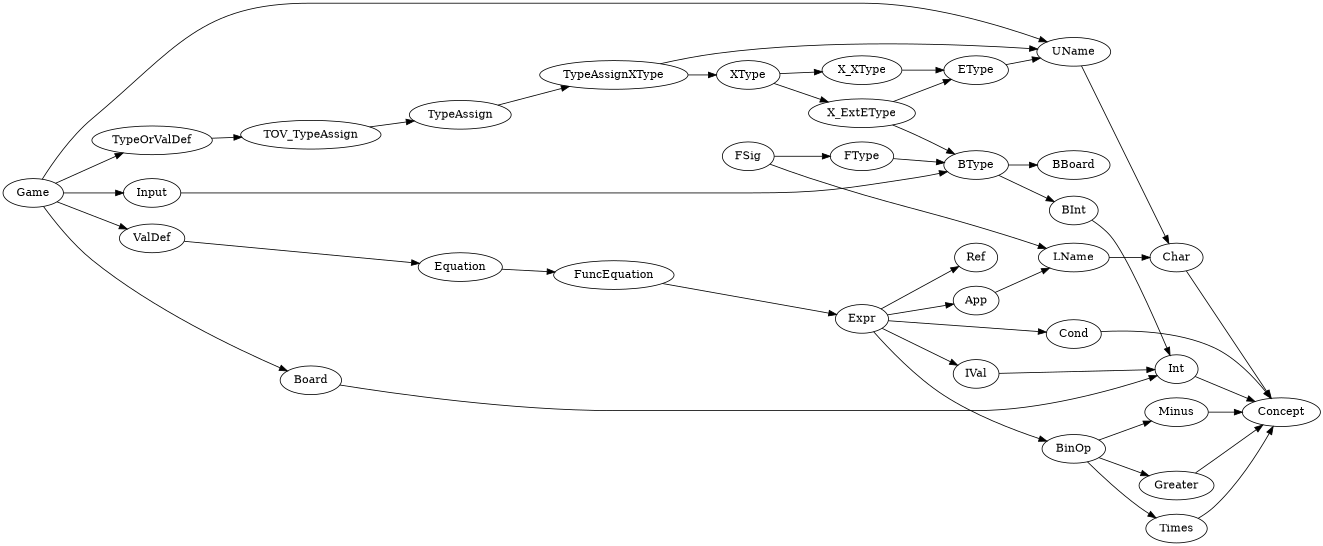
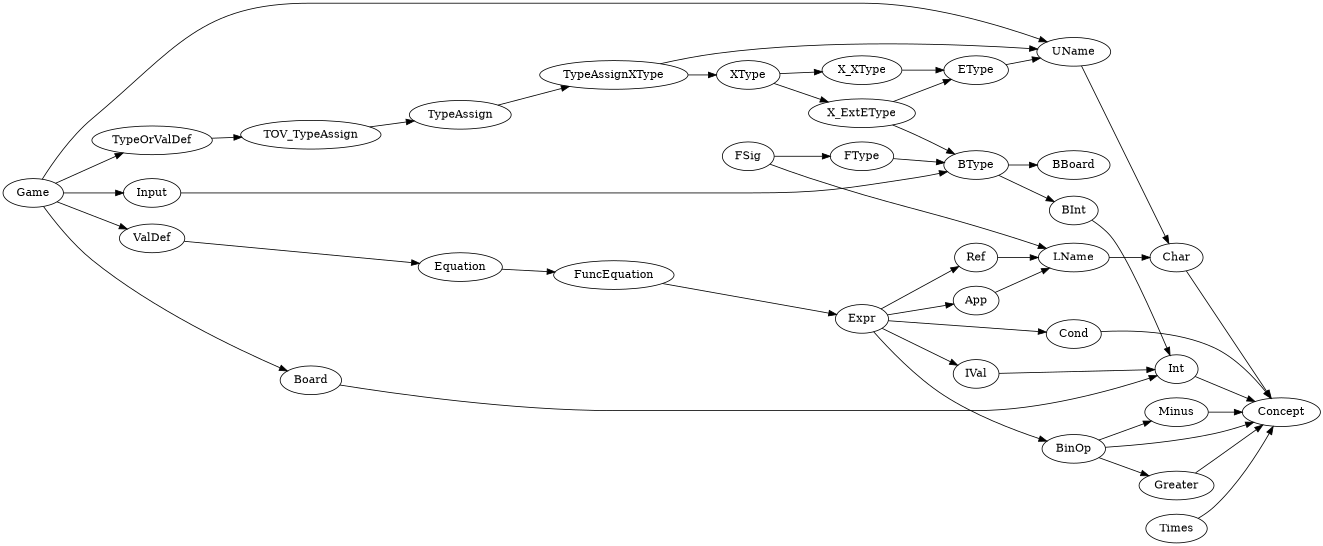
  strict digraph {
    rankdir=LR
    n1 [label=Game]
    n2 [label=UName]
    n3 [label=TypeOrValDef]
    n4 [label=Board]
    n5 [label=Input]
    n6 [label=ValDef]
    n7 [label=Char]
    n8 [label=TOV_TypeAssign]
    n9 [label=Int]
    n10 [label=BType]
    n11 [label=Equation]
    n12 [label=Concept]
    n13 [label=TypeAssign]
    n14 [label=TypeAssignXType]
    n15 [label=XType]
    n16 [label=X_XType]
    n17 [label=X_ExtEType]
    n18 [label=EType]
    n19 [label=BBoard]
    n20 [label=BInt]
    n21 [label=FuncEquation]
    n22 [label=FSig]
    n23 [label=LName]
    n24 [label=FType]
    n25 [label=Expr]
    n26 [label=Cond]
    n27 [label=BinOp]
    n28 [label=Ref]
    n29 [label=IVal]
    n30 [label=App]
    n31 [label=Greater]
    n32 [label=Times]
    n33 [label=Minus]
    n1 -> n2
    n1 -> n3
    n1 -> n4
    n1 -> n5
    n1 -> n6
    n2 -> n7
    n3 -> n8
    n4 -> n9
    n5 -> n10
    n6 -> n11
    n7 -> n12
    n8 -> n13
    n9 -> n12
    n10 -> n19
    n10 -> n20
    n11 -> n21
    n13 -> n14
    n14 -> n2
    n14 -> n15
    n15 -> n16
    n15 -> n17
    n16 -> n18
    n17 -> n10
    n17 -> n18
    n18 -> n2
    n20 -> n9
    n21 -> n25
    n22 -> n23
    n22 -> n24
    n23 -> n7
    n24 -> n10
    n25 -> n26
    n25 -> n27
    n25 -> n28
    n25 -> n29
    n25 -> n30
    n26 -> n12
    n27 -> n31
-   n27 -> n32
+   n27 -> n12
    n27 -> n33
+   n28 -> n23
    n29 -> n9
    n30 -> n23
    n31 -> n12
    n32 -> n12
    n33 -> n12
  }
